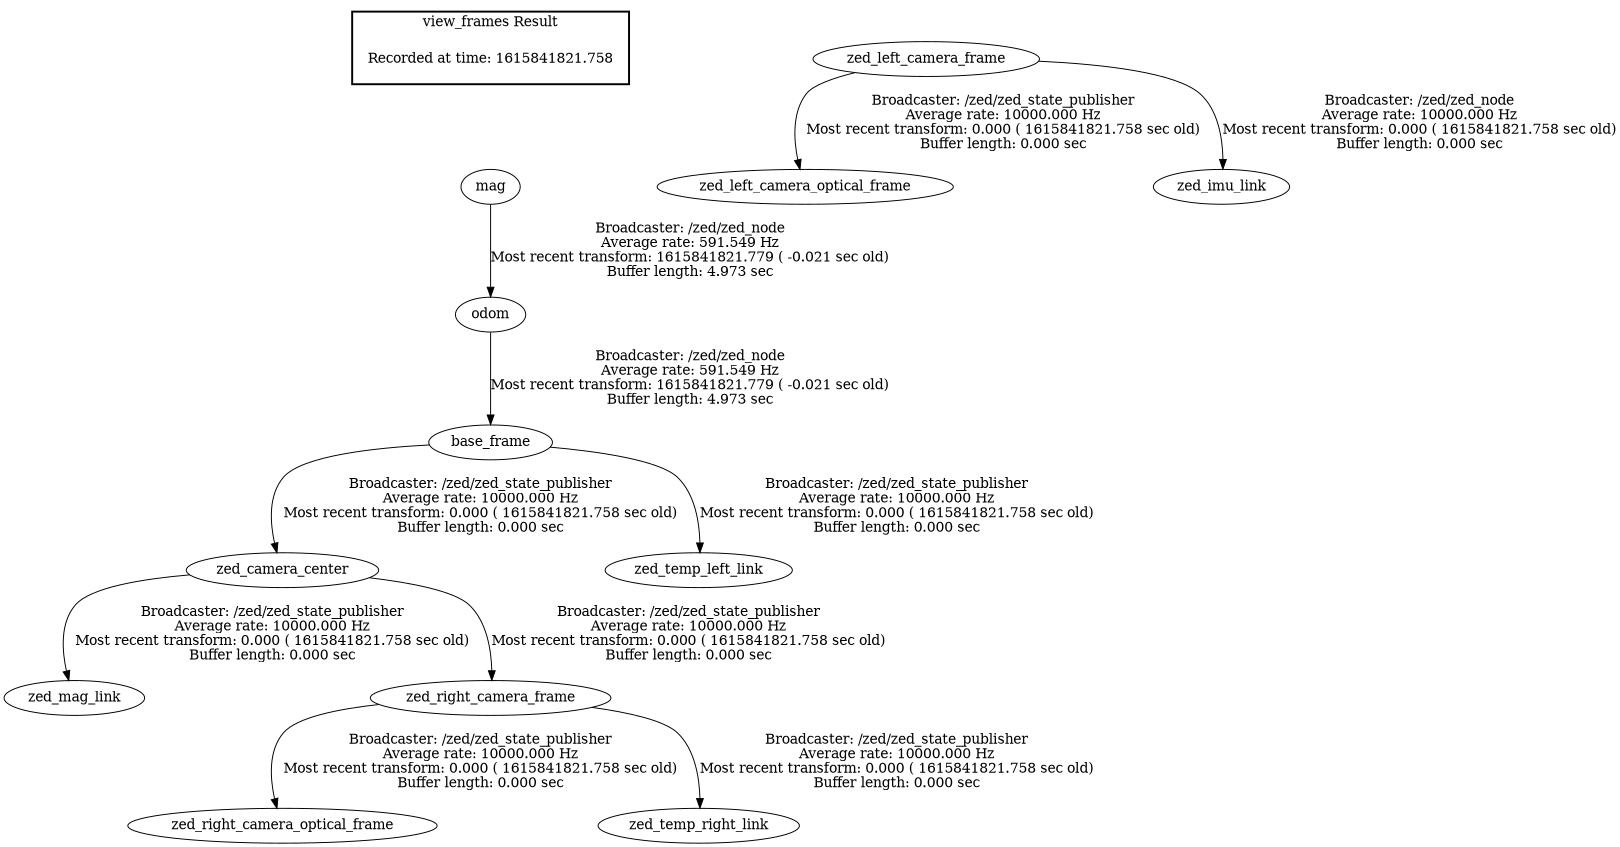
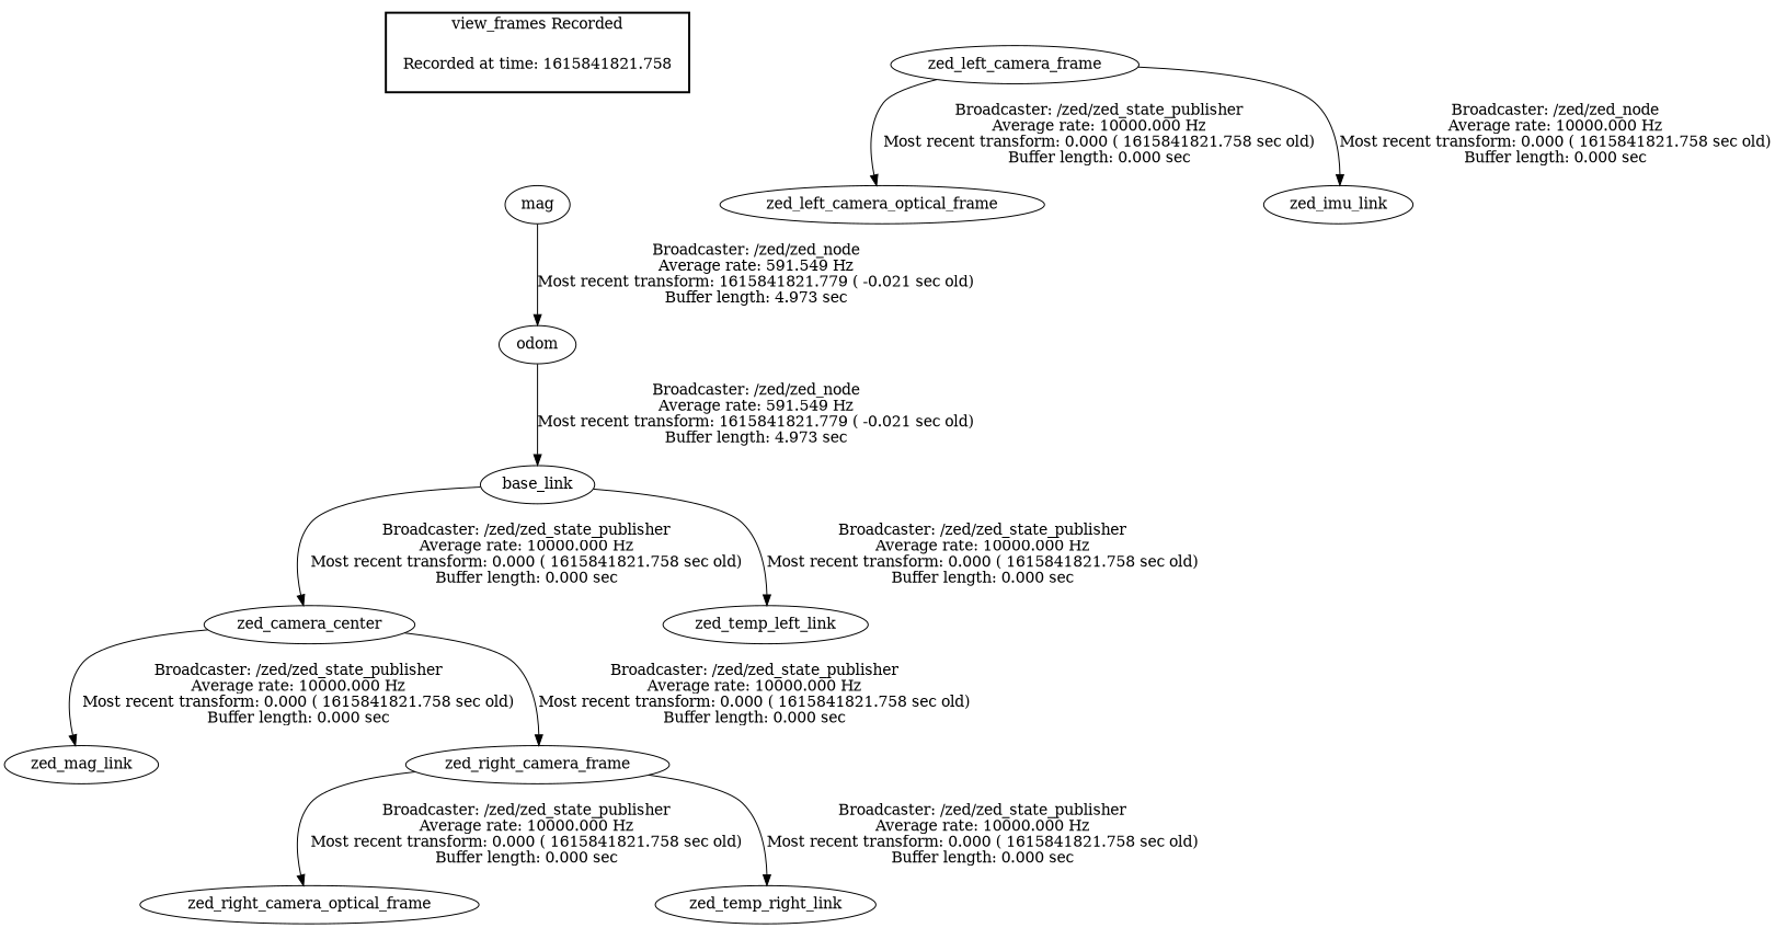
  digraph {
    "Recorded at time: 1615841821.758" [shape=plaintext]
    n2 [label=mag]
    zed_camera_center
    zed_mag_link
    zed_right_camera_frame
    zed_left_camera_frame
    zed_left_camera_optical_frame
    zed_imu_link
    zed_right_camera_optical_frame
    zed_temp_right_link
-   base_link [label=base_frame]
+   base_link
    zed_temp_left_link
    odom
    subgraph cluster_1 {
      color=black
-     label="view_frames Result"
+     label="view_frames Recorded"
      style=bold
      "Recorded at time: 1615841821.758"
    }
    "Recorded at time: 1615841821.758" -> n2 [style=invis]
    n2 -> odom [label="Broadcaster: /zed/zed_node\nAverage rate: 591.549 Hz\nMost recent transform: 1615841821.779 ( -0.021 sec old)\nBuffer length: 4.973 sec\n"]
    zed_camera_center -> zed_mag_link [label="Broadcaster: /zed/zed_state_publisher\nAverage rate: 10000.000 Hz\nMost recent transform: 0.000 ( 1615841821.758 sec old)\nBuffer length: 0.000 sec\n"]
    zed_camera_center -> zed_right_camera_frame [label="Broadcaster: /zed/zed_state_publisher\nAverage rate: 10000.000 Hz\nMost recent transform: 0.000 ( 1615841821.758 sec old)\nBuffer length: 0.000 sec\n"]
    zed_right_camera_frame -> zed_right_camera_optical_frame [label="Broadcaster: /zed/zed_state_publisher\nAverage rate: 10000.000 Hz\nMost recent transform: 0.000 ( 1615841821.758 sec old)\nBuffer length: 0.000 sec\n"]
    zed_right_camera_frame -> zed_temp_right_link [label="Broadcaster: /zed/zed_state_publisher\nAverage rate: 10000.000 Hz\nMost recent transform: 0.000 ( 1615841821.758 sec old)\nBuffer length: 0.000 sec\n"]
    zed_left_camera_frame -> zed_left_camera_optical_frame [label="Broadcaster: /zed/zed_state_publisher\nAverage rate: 10000.000 Hz\nMost recent transform: 0.000 ( 1615841821.758 sec old)\nBuffer length: 0.000 sec\n"]
    zed_left_camera_frame -> zed_imu_link [label="Broadcaster: /zed/zed_node\nAverage rate: 10000.000 Hz\nMost recent transform: 0.000 ( 1615841821.758 sec old)\nBuffer length: 0.000 sec\n"]
    base_link -> zed_camera_center [label="Broadcaster: /zed/zed_state_publisher\nAverage rate: 10000.000 Hz\nMost recent transform: 0.000 ( 1615841821.758 sec old)\nBuffer length: 0.000 sec\n"]
    base_link -> zed_temp_left_link [label="Broadcaster: /zed/zed_state_publisher\nAverage rate: 10000.000 Hz\nMost recent transform: 0.000 ( 1615841821.758 sec old)\nBuffer length: 0.000 sec\n"]
    odom -> base_link [label="Broadcaster: /zed/zed_node\nAverage rate: 591.549 Hz\nMost recent transform: 1615841821.779 ( -0.021 sec old)\nBuffer length: 4.973 sec\n"]
  }
